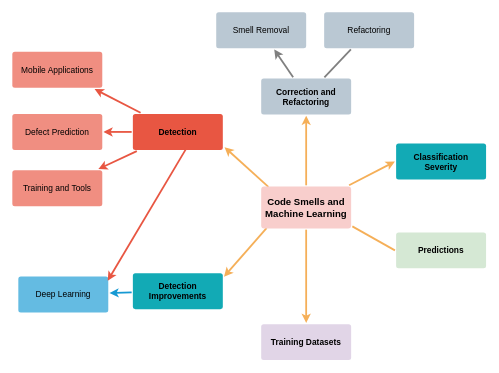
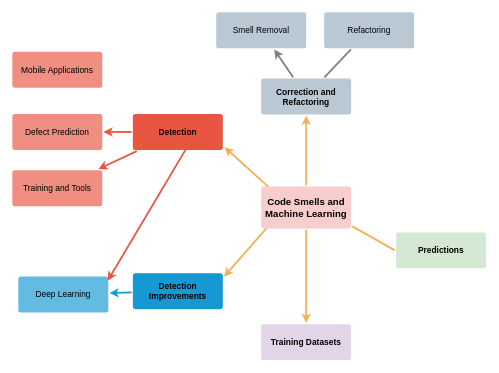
  <mxCell id="0" />
  <mxCell id="1" parent="0" />
  <mxCell id="2" value="" style="edgeStyle=none;rounded=0;jumpStyle=none;html=1;shadow=0;labelBackgroundColor=none;startArrow=none;startFill=0;endArrow=classic;endFill=1;jettySize=auto;orthogonalLoop=1;strokeColor=#F5AF58;strokeWidth=3;fontFamily=Helvetica;fontSize=16;fontColor=#000000;spacing=5;" parent="1" source="6" target="17" edge="1"><mxGeometry relative="1" as="geometry" /></mxCell>
- <mxCell id="3" value="" style="edgeStyle=none;rounded=0;jumpStyle=none;html=1;shadow=0;labelBackgroundColor=none;startArrow=none;startFill=0;endArrow=classic;endFill=1;jettySize=auto;orthogonalLoop=1;strokeColor=#F5AF58;strokeWidth=3;fontFamily=Helvetica;fontSize=16;fontColor=#000000;spacing=5;entryX=0;entryY=0.5;entryDx=0;entryDy=0;" parent="1" source="6" target="22" edge="1"><mxGeometry relative="1" as="geometry" /></mxCell>
  <mxCell id="4" value="" style="edgeStyle=none;rounded=0;jumpStyle=none;html=1;shadow=0;labelBackgroundColor=none;startArrow=none;startFill=0;endArrow=classic;endFill=1;jettySize=auto;orthogonalLoop=1;strokeColor=#F5AF58;strokeWidth=3;fontFamily=Helvetica;fontSize=16;fontColor=#000000;spacing=5;entryX=1;entryY=0.125;entryDx=0;entryDy=0;exitX=0.071;exitY=0.966;exitDx=0;exitDy=0;exitPerimeter=0;entryPerimeter=0;" parent="1" source="6" target="15" edge="1"><mxGeometry relative="1" as="geometry" /></mxCell>
  <mxCell id="5" value="" style="edgeStyle=none;rounded=0;jumpStyle=none;html=1;shadow=0;labelBackgroundColor=none;startArrow=none;startFill=0;endArrow=classic;endFill=1;jettySize=auto;orthogonalLoop=1;strokeColor=#F5AF58;strokeWidth=3;fontFamily=Helvetica;fontSize=16;fontColor=#000000;spacing=5;entryX=1.006;entryY=0.898;entryDx=0;entryDy=0;exitX=0.091;exitY=0.034;exitDx=0;exitDy=0;exitPerimeter=0;entryPerimeter=0;" parent="1" source="6" target="10" edge="1"><mxGeometry relative="1" as="geometry" /></mxCell>
  <mxCell id="6" value="Code Smells and Machine Learning" style="rounded=1;whiteSpace=wrap;html=1;shadow=0;labelBackgroundColor=none;strokeColor=none;strokeWidth=3;fillColor=#f8cecc;fontFamily=Helvetica;fontSize=16;fontColor=#000000;align=center;fontStyle=1;spacing=5;arcSize=7;perimeterSpacing=2;" parent="1" vertex="1"><mxGeometry x="435" y="310.5" width="150" height="70" as="geometry" /></mxCell>
- <mxCell id="7" value="" style="edgeStyle=none;rounded=1;jumpStyle=none;html=1;shadow=0;labelBackgroundColor=none;startArrow=none;startFill=0;jettySize=auto;orthogonalLoop=1;strokeColor=#E85642;strokeWidth=3;fontFamily=Helvetica;fontSize=14;fontColor=#000000;spacing=5;fontStyle=1;fillColor=#b0e3e6;" parent="1" source="10" target="13" edge="1"><mxGeometry relative="1" as="geometry" /></mxCell>
  <mxCell id="8" value="" style="edgeStyle=none;rounded=1;jumpStyle=none;html=1;shadow=0;labelBackgroundColor=none;startArrow=none;startFill=0;jettySize=auto;orthogonalLoop=1;strokeColor=#E85642;strokeWidth=3;fontFamily=Helvetica;fontSize=14;fontColor=#000000;spacing=5;fontStyle=1;fillColor=#b0e3e6;" parent="1" source="10" target="12" edge="1"><mxGeometry relative="1" as="geometry" /></mxCell>
  <mxCell id="9" value="" style="edgeStyle=none;rounded=1;jumpStyle=none;html=1;shadow=0;labelBackgroundColor=none;startArrow=none;startFill=0;jettySize=auto;orthogonalLoop=1;strokeColor=#E85642;strokeWidth=3;fontFamily=Helvetica;fontSize=14;fontColor=#000000;spacing=5;fontStyle=1;fillColor=#b0e3e6;" parent="1" source="10" target="11" edge="1"><mxGeometry relative="1" as="geometry" /></mxCell>
  <mxCell id="10" value="Detection" style="rounded=1;whiteSpace=wrap;html=1;shadow=0;labelBackgroundColor=none;strokeColor=none;strokeWidth=3;fillColor=#e85642;fontFamily=Helvetica;fontSize=14;fontColor=#000000;align=center;spacing=5;fontStyle=1;arcSize=7;perimeterSpacing=2;" parent="1" vertex="1"><mxGeometry x="221" y="189.5" width="150" height="60" as="geometry" /></mxCell>
  <mxCell id="11" value="Training and Tools" style="rounded=1;whiteSpace=wrap;html=1;shadow=0;labelBackgroundColor=none;strokeColor=none;strokeWidth=3;fillColor=#f08e81;fontFamily=Helvetica;fontSize=14;fontColor=#000000;align=center;spacing=5;fontStyle=0;arcSize=7;perimeterSpacing=2;" parent="1" vertex="1"><mxGeometry x="20" y="283.5" width="150" height="60" as="geometry" /></mxCell>
  <mxCell id="12" value="Defect Prediction" style="rounded=1;whiteSpace=wrap;html=1;shadow=0;labelBackgroundColor=none;strokeColor=none;strokeWidth=3;fillColor=#f08e81;fontFamily=Helvetica;fontSize=14;fontColor=#000000;align=center;spacing=5;fontStyle=0;arcSize=7;perimeterSpacing=2;" parent="1" vertex="1"><mxGeometry x="20" y="189.5" width="150" height="60" as="geometry" /></mxCell>
  <mxCell id="13" value="Mobile Applications" style="rounded=1;whiteSpace=wrap;html=1;shadow=0;labelBackgroundColor=none;strokeColor=none;strokeWidth=3;fillColor=#f08e81;fontFamily=Helvetica;fontSize=14;fontColor=#000000;align=center;spacing=5;fontStyle=0;arcSize=7;perimeterSpacing=2;" parent="1" vertex="1"><mxGeometry x="20" y="86" width="150" height="60" as="geometry" /></mxCell>
  <mxCell id="14" value="" style="edgeStyle=none;rounded=0;jumpStyle=none;html=1;shadow=0;labelBackgroundColor=none;startArrow=none;startFill=0;endArrow=classic;endFill=1;jettySize=auto;orthogonalLoop=1;strokeColor=#1699D3;strokeWidth=3;fontFamily=Helvetica;fontSize=14;fontColor=#000000;spacing=5;" parent="1" source="15" target="16" edge="1"><mxGeometry relative="1" as="geometry" /></mxCell>
- <mxCell id="15" value="Detection Improvements" style="rounded=1;whiteSpace=wrap;html=1;shadow=0;labelBackgroundColor=none;strokeColor=none;strokeWidth=3;fillColor=#12aab5;fontFamily=Helvetica;fontSize=14;fontColor=#000000;align=center;spacing=5;fontStyle=1;arcSize=7;perimeterSpacing=2;" parent="1" vertex="1"><mxGeometry x="221" y="455" width="150" height="60" as="geometry" /></mxCell>
+ <mxCell id="15" value="Detection Improvements" style="rounded=1;whiteSpace=wrap;html=1;shadow=0;labelBackgroundColor=none;strokeColor=none;strokeWidth=3;fillColor=#1699d3;fontFamily=Helvetica;fontSize=14;fontColor=#000000;align=center;spacing=5;fontStyle=1;arcSize=7;perimeterSpacing=2;" parent="1" vertex="1"><mxGeometry x="221" y="455" width="150" height="60" as="geometry" /></mxCell>
  <mxCell id="16" value="Deep Learning" style="rounded=1;whiteSpace=wrap;html=1;shadow=0;labelBackgroundColor=none;strokeColor=none;strokeWidth=3;fillColor=#64bbe2;fontFamily=Helvetica;fontSize=14;fontColor=#000000;align=center;spacing=5;arcSize=7;perimeterSpacing=2;" parent="1" vertex="1"><mxGeometry x="30" y="460.5" width="150" height="60" as="geometry" /></mxCell>
  <mxCell id="17" value="Correction and Refactoring" style="rounded=1;whiteSpace=wrap;html=1;shadow=0;labelBackgroundColor=none;strokeColor=none;strokeWidth=3;fillColor=#bac8d3;fontFamily=Helvetica;fontSize=14;align=center;spacing=5;fontStyle=1;arcSize=7;perimeterSpacing=2;" parent="1" vertex="1"><mxGeometry x="435" y="130.5" width="150" height="60" as="geometry" /></mxCell>
  <mxCell id="18" value="&lt;span style=&quot;white-space: normal&quot;&gt;Refactoring&lt;/span&gt;" style="rounded=1;whiteSpace=wrap;html=1;shadow=0;labelBackgroundColor=none;strokeColor=none;strokeWidth=3;fillColor=#bac8d3;fontFamily=Helvetica;fontSize=14;align=center;spacing=5;arcSize=7;perimeterSpacing=2;" parent="1" vertex="1"><mxGeometry x="540" y="20" width="150" height="60" as="geometry" /></mxCell>
  <mxCell id="19" value="" style="edgeStyle=none;rounded=0;jumpStyle=none;html=1;shadow=0;labelBackgroundColor=none;startArrow=none;startFill=0;endArrow=none;endFill=1;jettySize=auto;orthogonalLoop=1;strokeColor=#808080;strokeWidth=3;fontFamily=Helvetica;fontSize=14;fontColor=#000000;spacing=5;" parent="1" source="17" target="18" edge="1"><mxGeometry relative="1" as="geometry" /></mxCell>
  <mxCell id="20" value="Smell Removal" style="rounded=1;whiteSpace=wrap;html=1;shadow=0;labelBackgroundColor=none;strokeColor=none;strokeWidth=3;fillColor=#bac8d3;fontFamily=Helvetica;fontSize=14;align=center;spacing=5;arcSize=7;perimeterSpacing=2;" parent="1" vertex="1"><mxGeometry x="360" y="20" width="150" height="60" as="geometry" /></mxCell>
  <mxCell id="21" value="" style="edgeStyle=none;rounded=0;jumpStyle=none;html=1;shadow=0;labelBackgroundColor=none;startArrow=none;startFill=0;endArrow=classic;endFill=1;jettySize=auto;orthogonalLoop=1;strokeColor=#808080;strokeWidth=3;fontFamily=Helvetica;fontSize=14;fontColor=#000000;spacing=5;" parent="1" source="17" target="20" edge="1"><mxGeometry relative="1" as="geometry" /></mxCell>
- <mxCell id="22" value="Classification Severity" style="rounded=1;whiteSpace=wrap;html=1;shadow=0;labelBackgroundColor=none;strokeColor=none;strokeWidth=3;fillColor=#12aab5;fontFamily=Helvetica;fontSize=14;fontColor=#000000;align=center;spacing=5;fontStyle=1;arcSize=7;perimeterSpacing=2;" parent="1" vertex="1"><mxGeometry x="660" y="239" width="150" height="60" as="geometry" /></mxCell>
  <mxCell id="23" value="" style="edgeStyle=none;rounded=1;jumpStyle=none;html=1;shadow=0;labelBackgroundColor=none;startArrow=none;startFill=0;jettySize=auto;orthogonalLoop=1;strokeColor=#E85642;strokeWidth=3;fontFamily=Helvetica;fontSize=14;fontColor=#000000;spacing=5;fontStyle=1;fillColor=#b0e3e6;exitX=0.584;exitY=0.961;exitDx=0;exitDy=0;exitPerimeter=0;entryX=0.981;entryY=0.141;entryDx=0;entryDy=0;entryPerimeter=0;" parent="1" source="10" target="16" edge="1"><mxGeometry relative="1" as="geometry"><mxPoint x="265.664" y="261.5" as="sourcePoint" /><mxPoint x="321" y="412" as="targetPoint" /></mxGeometry></mxCell>
  <mxCell id="24" value="Predictions" style="rounded=1;whiteSpace=wrap;html=1;shadow=0;labelBackgroundColor=none;strokeColor=none;strokeWidth=3;fillColor=#d5e8d4;fontFamily=Helvetica;fontSize=14;align=center;spacing=5;fontStyle=1;arcSize=7;perimeterSpacing=2;" vertex="1" parent="1"><mxGeometry x="660" y="387" width="150" height="60" as="geometry" /></mxCell>
  <mxCell id="25" value="Training Datasets" style="rounded=1;whiteSpace=wrap;html=1;shadow=0;labelBackgroundColor=none;strokeColor=none;strokeWidth=3;fillColor=#e1d5e7;fontFamily=Helvetica;fontSize=14;align=center;spacing=5;fontStyle=1;arcSize=7;perimeterSpacing=2;" vertex="1" parent="1"><mxGeometry x="435" y="540" width="150" height="60" as="geometry" /></mxCell>
  <mxCell id="26" value="" style="edgeStyle=none;rounded=0;jumpStyle=none;html=1;shadow=0;labelBackgroundColor=none;startArrow=none;startFill=0;endArrow=none;endFill=1;jettySize=auto;orthogonalLoop=1;strokeColor=#F5AF58;strokeWidth=3;fontFamily=Helvetica;fontSize=16;fontColor=#000000;spacing=5;exitX=1;exitY=0.926;exitDx=0;exitDy=0;exitPerimeter=0;entryX=0;entryY=0.5;entryDx=0;entryDy=0;" edge="1" parent="1" source="6" target="24"><mxGeometry relative="1" as="geometry"><mxPoint x="597" y="330.573" as="sourcePoint" /><mxPoint x="738" y="284.927" as="targetPoint" /></mxGeometry></mxCell>
  <mxCell id="27" value="" style="edgeStyle=none;rounded=0;jumpStyle=none;html=1;shadow=0;labelBackgroundColor=none;startArrow=none;startFill=0;endArrow=classic;endFill=1;jettySize=auto;orthogonalLoop=1;strokeColor=#F5AF58;strokeWidth=3;fontFamily=Helvetica;fontSize=16;fontColor=#000000;spacing=5;exitX=0.5;exitY=1;exitDx=0;exitDy=0;entryX=0.5;entryY=0;entryDx=0;entryDy=0;" edge="1" parent="1" source="6" target="25"><mxGeometry relative="1" as="geometry"><mxPoint x="607" y="340.573" as="sourcePoint" /><mxPoint x="748" y="294.927" as="targetPoint" /></mxGeometry></mxCell>
